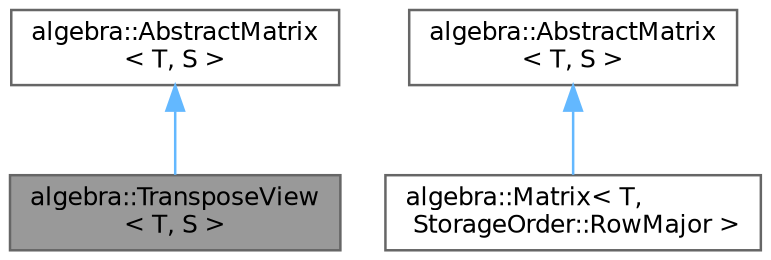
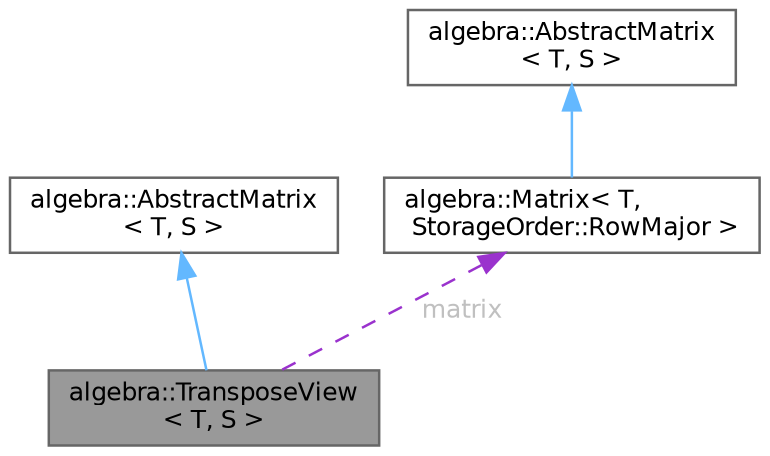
  digraph {
    node [color=gray40 fillcolor=white fontname=Helvetica fontsize=10 shape=box style=filled]
    edge [color=steelblue1 dir=back fontname=Helvetica fontsize=10 labelfontname=Helvetica labelfontsize=10 style=solid]
    n1 [fillcolor=grey60 fontcolor=black height=0.2 label="algebra::TransposeView\l\< T, S \>" width=0.4]
    n2 [height=0.2 label="algebra::AbstractMatrix\l\< T, S \>" width=0.4]
    n3 [height=0.2 label="algebra::Matrix\< T,\l StorageOrder::RowMajor \>" width=0.4]
    n4 [height=0.2 label="algebra::AbstractMatrix\l\< T, S \>" width=0.4]
    n2 -> n1
+   n3 -> n1 [color=darkorchid3 fontcolor=grey label=" matrix" style=dashed]
    n4 -> n3
  }
